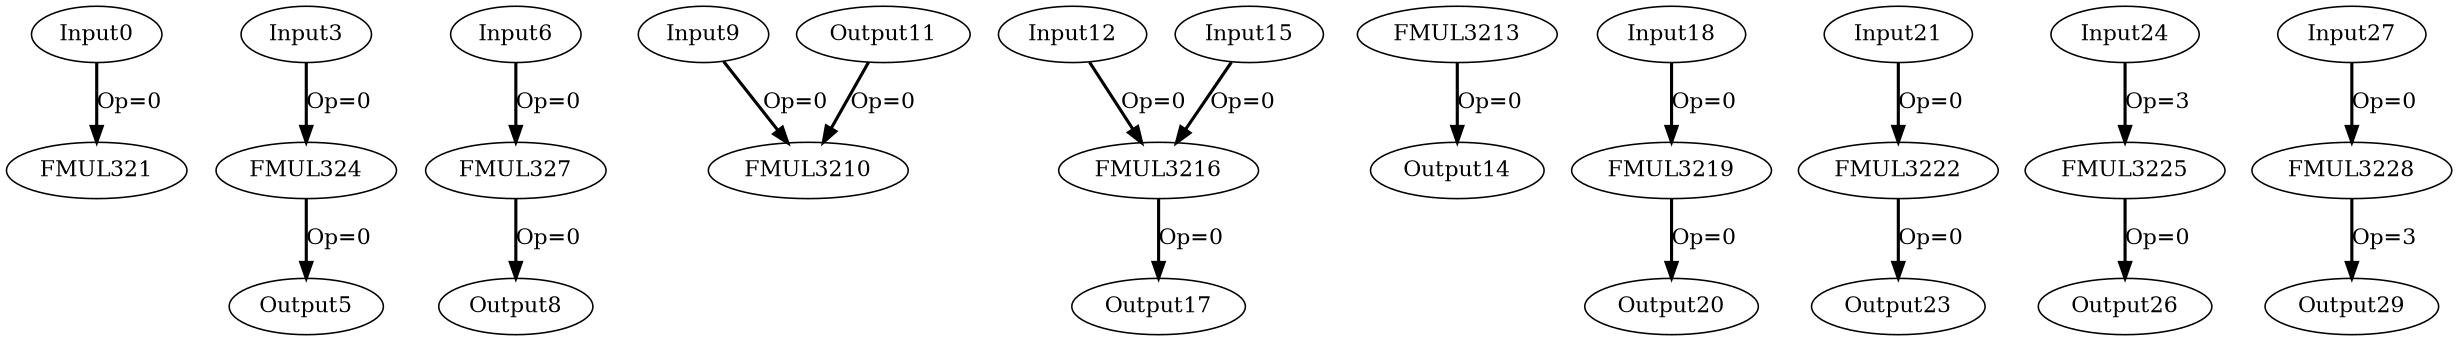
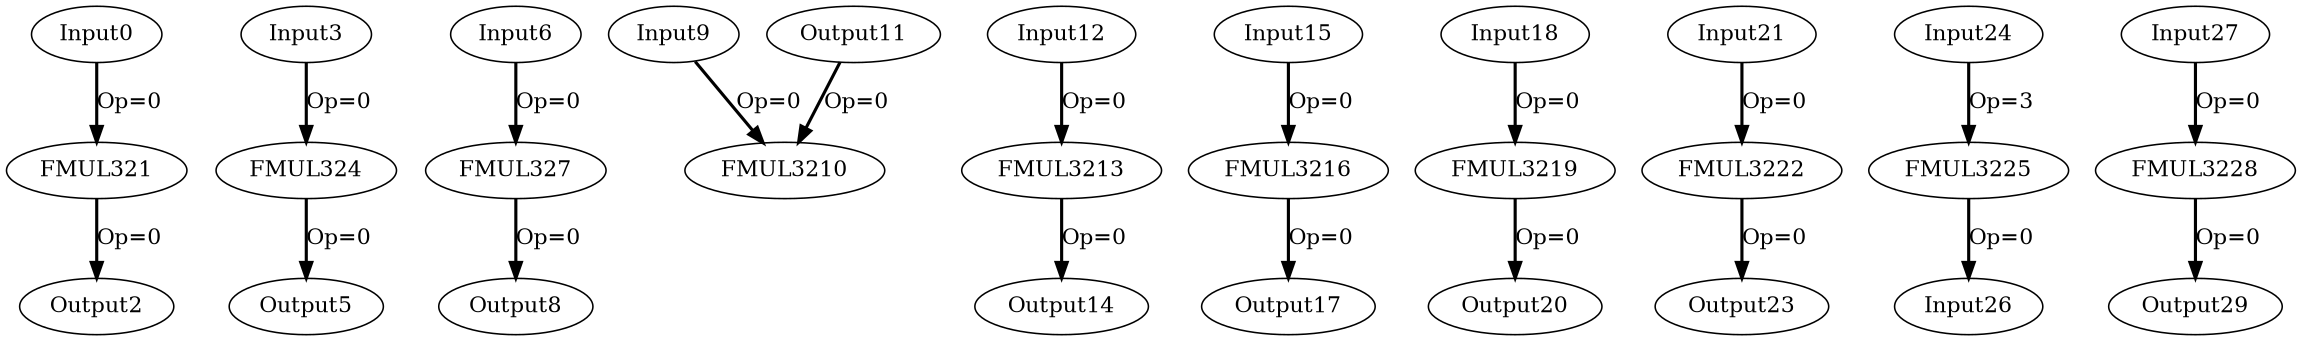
  digraph {
    node [color=black offset="0,0" opcode=Input pattern="4,25"]
    edge [color=black operand=0 style=bold]
    Input0 [ref_name=gemm_0_0]
    FMUL321 [opcode=FMUL32 offset="" pattern=""]
+   Output2 [opcode=Output ref_name=gemm_0_1]
    Input3 [ref_name=gemm_0_0]
    FMUL324 [opcode=FMUL32 offset="" pattern=""]
    Output5 [opcode=Output ref_name=gemm_0_1]
    Input6 [ref_name=gemm_0_0]
    FMUL327 [opcode=FMUL32 offset="" pattern=""]
    Output8 [opcode=Output ref_name=gemm_0_1]
    Input9 [ref_name=gemm_0_0]
    FMUL3210 [opcode=FMUL32 offset="" pattern=""]
    Output11 [opcode=Output ref_name=gemm_0_1]
    Input12 [ref_name=gemm_0_0]
    FMUL3213 [opcode=FMUL32 offset="" pattern=""]
    Output14 [opcode=Output ref_name=gemm_0_1]
    Input15 [ref_name=gemm_0_0]
    FMUL3216 [opcode=FMUL32 offset="" pattern=""]
    Output17 [opcode=Output ref_name=gemm_0_1]
    Input18 [ref_name=gemm_0_0]
    FMUL3219 [opcode=FMUL32 offset="" pattern=""]
    Output20 [opcode=Output ref_name=gemm_0_1]
    Input21 [ref_name=gemm_0_0]
    FMUL3222 [opcode=FMUL32 offset="" pattern=""]
    Output23 [opcode=Output ref_name=gemm_0_1]
    Input24 [ref_name=gemm_0_0]
    FMUL3225 [opcode=FMUL32 offset="" pattern=""]
-   Output26 [opcode=Output ref_name=gemm_0_1]
+   Output26 [opcode=Output ref_name=gemm_0_1 label=Input26]
    Input27 [ref_name=gemm_0_0]
    FMUL3228 [opcode=FMUL32 offset="" pattern=""]
    Output29 [opcode=Output ref_name=gemm_0_1]
    Input0 -> FMUL321 [label="Op=0"]
+   FMUL321 -> Output2 [label="Op=0"]
    Input3 -> FMUL324 [label="Op=0"]
    FMUL324 -> Output5 [label="Op=0"]
    Input6 -> FMUL327 [label="Op=0"]
    FMUL327 -> Output8 [label="Op=0"]
    Input9 -> FMUL3210 [label="Op=0"]
    Output11 -> FMUL3210 [label="Op=0"]
-   Input12 -> FMUL3216 [label="Op=0"]
+   Input12 -> FMUL3213 [label="Op=0"]
    FMUL3213 -> Output14 [label="Op=0"]
    Input15 -> FMUL3216 [label="Op=0"]
    FMUL3216 -> Output17 [label="Op=0"]
    Input18 -> FMUL3219 [label="Op=0"]
    FMUL3219 -> Output20 [label="Op=0"]
    Input21 -> FMUL3222 [label="Op=0"]
    FMUL3222 -> Output23 [label="Op=0"]
    Input24 -> FMUL3225 [label="Op=3"]
    FMUL3225 -> Output26 [label="Op=0"]
    Input27 -> FMUL3228 [label="Op=0"]
-   FMUL3228 -> Output29 [label="Op=3"]
+   FMUL3228 -> Output29 [label="Op=0"]
  }
